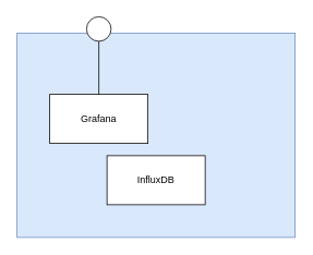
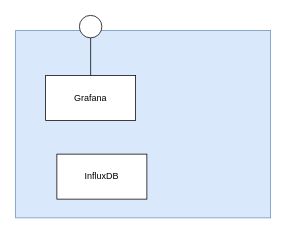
  <mxCell id="0" />
  <mxCell id="1" parent="0" />
  <mxCell id="2" value="" style="rounded=0;whiteSpace=wrap;html=1;fillColor=#dae8fc;strokeColor=#6c8ebf;" parent="1" vertex="1"><mxGeometry x="20" y="40" width="340" height="250" as="geometry" /></mxCell>
- <mxCell id="3" value="Grafana" style="rounded=0;whiteSpace=wrap;html=1;" parent="1" vertex="1"><mxGeometry x="60" y="115" width="120" height="60" as="geometry" /></mxCell>
- <mxCell id="4" value="InfluxDB" style="rounded=0;whiteSpace=wrap;html=1;" parent="1" vertex="1"><mxGeometry x="130" y="190" width="120" height="60" as="geometry" /></mxCell>
+ <mxCell id="3" value="Grafana" style="rounded=0;whiteSpace=wrap;html=1;" parent="1" vertex="1"><mxGeometry x="60" y="100" width="120" height="60" as="geometry" /></mxCell>
+ <mxCell id="4" value="InfluxDB" style="rounded=0;whiteSpace=wrap;html=1;" parent="1" vertex="1"><mxGeometry x="75" y="205" width="120" height="60" as="geometry" /></mxCell>
  <mxCell id="5" value="" style="ellipse;whiteSpace=wrap;html=1;" parent="1" vertex="1"><mxGeometry x="105" y="20" width="30" height="30" as="geometry" /></mxCell>
  <mxCell id="6" value="" style="endArrow=none;html=1;entryX=0.5;entryY=1;entryDx=0;entryDy=0;exitX=0.5;exitY=0;exitDx=0;exitDy=0;" parent="1" source="3" target="5" edge="1"><mxGeometry width="50" height="50" relative="1" as="geometry"><mxPoint x="130" y="190" as="sourcePoint" /><mxPoint x="130" y="140" as="targetPoint" /></mxGeometry></mxCell>
